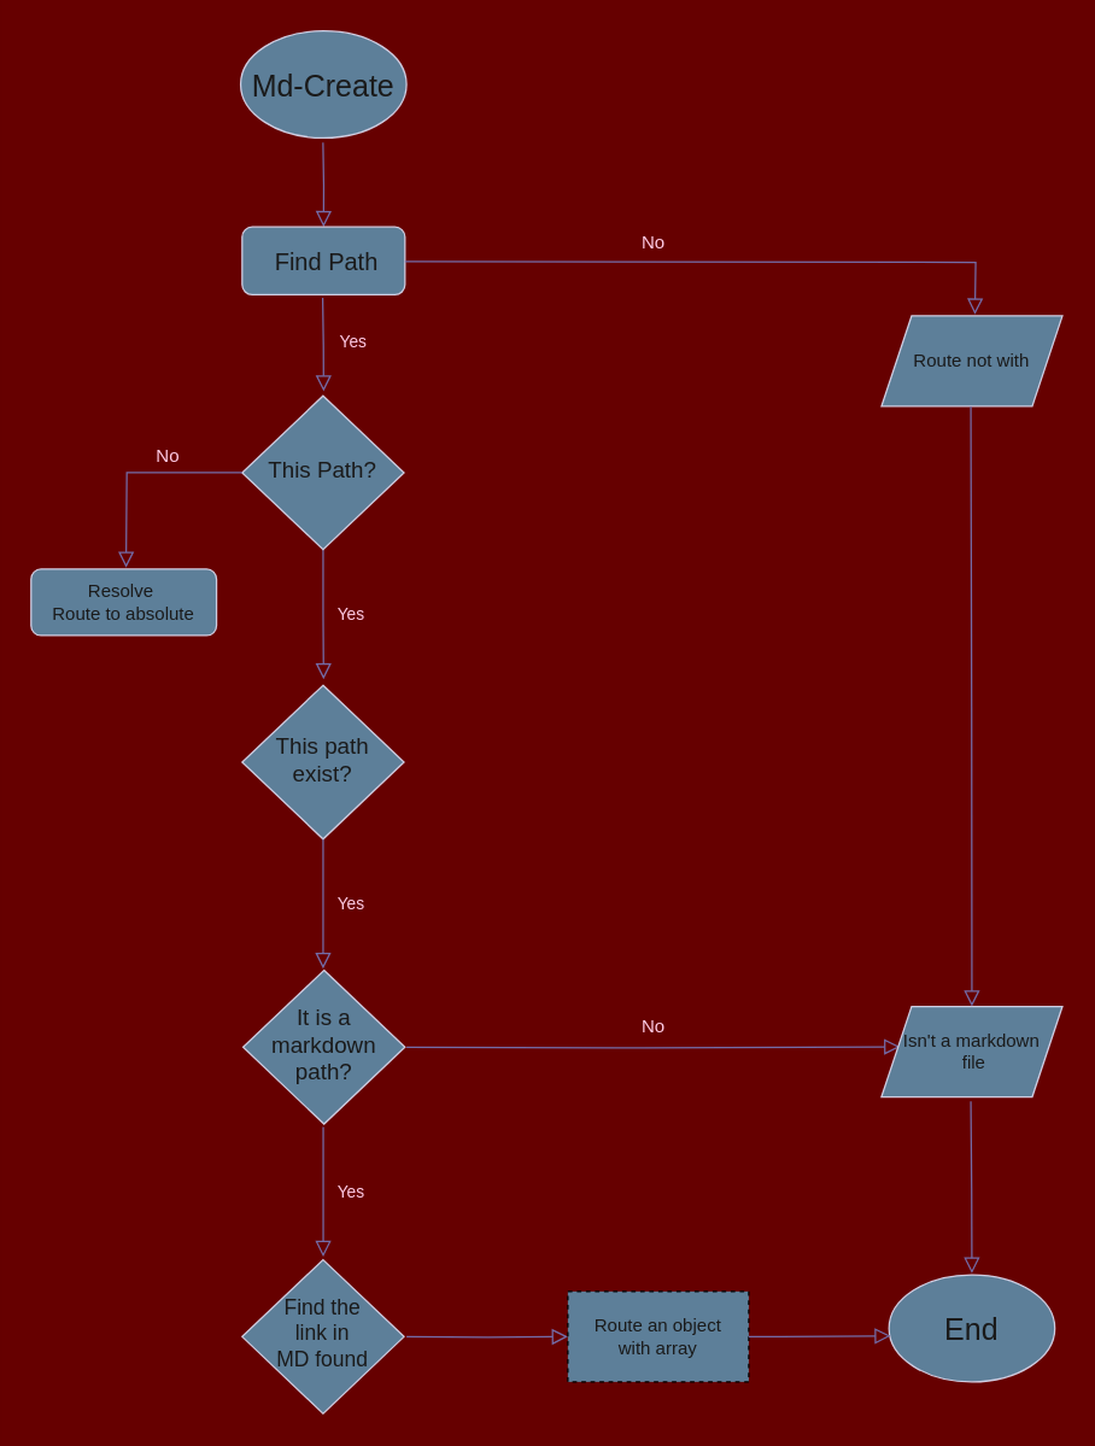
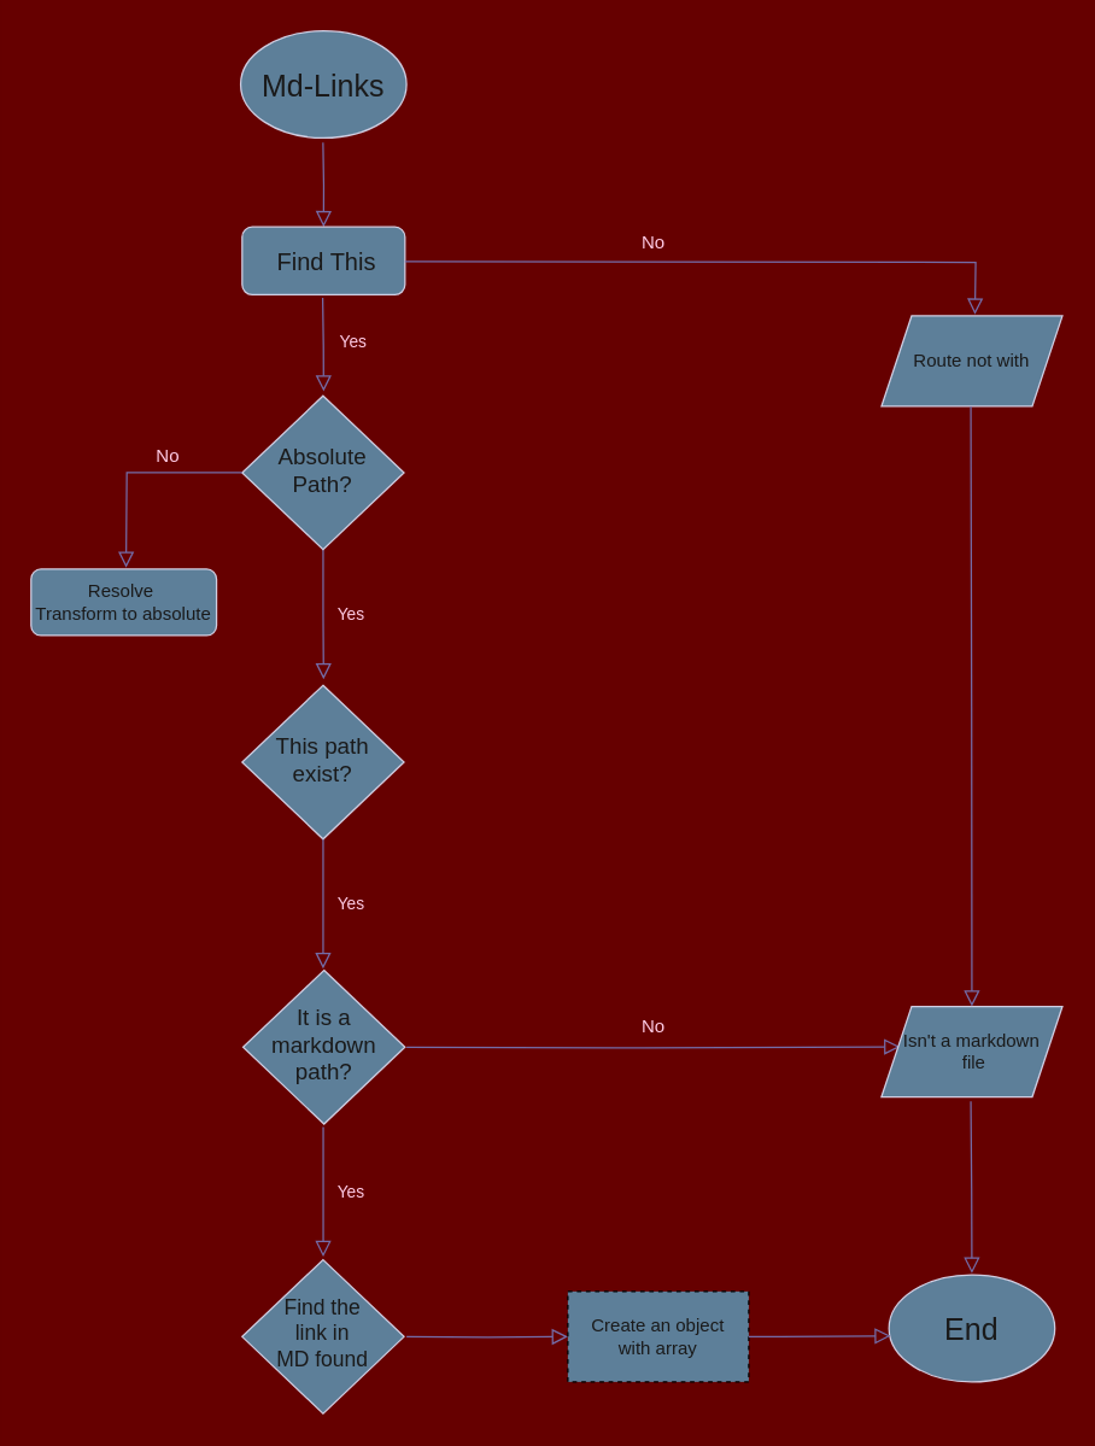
  <mxCell id="0" />
  <mxCell id="1" parent="0" />
  <mxCell id="2" value="" style="rounded=0;html=1;jettySize=auto;orthogonalLoop=1;fontSize=11;endArrow=block;endFill=0;endSize=8;strokeWidth=1;shadow=0;labelBackgroundColor=none;edgeStyle=orthogonalEdgeStyle;fontColor=default;strokeColor=#736CA8;entryX=0.5;entryY=0;entryDx=0;entryDy=0;" parent="1" target="6" edge="1"><mxGeometry relative="1" as="geometry"><mxPoint x="213.62" y="94" as="sourcePoint" /><mxPoint x="214" y="142" as="targetPoint" /></mxGeometry></mxCell>
  <mxCell id="3" value="&lt;font color=&quot;#ffcce6&quot;&gt;Yes&lt;/font&gt;" style="rounded=0;html=1;jettySize=auto;orthogonalLoop=1;fontSize=11;endArrow=block;endFill=0;endSize=8;strokeWidth=1;shadow=0;labelBackgroundColor=none;edgeStyle=orthogonalEdgeStyle;fontColor=default;strokeColor=#736CA8;" parent="1" source="4" edge="1"><mxGeometry x="0.01" y="18" relative="1" as="geometry"><mxPoint as="offset" /><mxPoint x="214" y="450" as="targetPoint" /></mxGeometry></mxCell>
- <mxCell id="4" value="This Path?" style="rhombus;whiteSpace=wrap;html=1;shadow=0;fontFamily=Helvetica;fontSize=15;align=center;strokeWidth=1;spacing=6;spacingTop=-4;labelBackgroundColor=none;fillColor=#5D7F99;strokeColor=#D0CEE2;fontColor=#1A1A1A;" parent="1" vertex="1"><mxGeometry x="159.99" y="262" width="107.37" height="102" as="geometry" /></mxCell>
- <mxCell id="5" value="&lt;font style=&quot;font-size: 20px;&quot;&gt;Md-Create&lt;/font&gt;" style="ellipse;whiteSpace=wrap;html=1;strokeColor=#D0CEE2;fontColor=#1A1A1A;fillColor=#5D7F99;" vertex="1" parent="1"><mxGeometry x="158.99" y="20" width="110" height="71" as="geometry" /></mxCell>
- <mxCell id="6" value="&amp;nbsp;Find Path" style="rounded=1;whiteSpace=wrap;html=1;strokeColor=#D0CEE2;fontColor=#1A1A1A;fillColor=#5D7F99;fontSize=16;" vertex="1" parent="1"><mxGeometry x="159.99" y="150" width="107.99" height="45" as="geometry" /></mxCell>
+ <mxCell id="4" value="Absolute Path?" style="rhombus;whiteSpace=wrap;html=1;shadow=0;fontFamily=Helvetica;fontSize=15;align=center;strokeWidth=1;spacing=6;spacingTop=-4;labelBackgroundColor=none;fillColor=#5D7F99;strokeColor=#D0CEE2;fontColor=#1A1A1A;" parent="1" vertex="1"><mxGeometry x="159.99" y="262" width="107.37" height="102" as="geometry" /></mxCell>
+ <mxCell id="5" value="&lt;font style=&quot;font-size: 20px;&quot;&gt;Md-Links&lt;/font&gt;" style="ellipse;whiteSpace=wrap;html=1;strokeColor=#D0CEE2;fontColor=#1A1A1A;fillColor=#5D7F99;" vertex="1" parent="1"><mxGeometry x="158.99" y="20" width="110" height="71" as="geometry" /></mxCell>
+ <mxCell id="6" value="&amp;nbsp;Find This" style="rounded=1;whiteSpace=wrap;html=1;strokeColor=#D0CEE2;fontColor=#1A1A1A;fillColor=#5D7F99;fontSize=16;" vertex="1" parent="1"><mxGeometry x="159.99" y="150" width="107.99" height="45" as="geometry" /></mxCell>
  <mxCell id="7" value="" style="rounded=0;html=1;jettySize=auto;orthogonalLoop=1;fontSize=11;endArrow=block;endFill=0;endSize=8;strokeWidth=1;shadow=0;labelBackgroundColor=none;edgeStyle=orthogonalEdgeStyle;fontColor=default;strokeColor=#736CA8;" edge="1" parent="1"><mxGeometry relative="1" as="geometry"><mxPoint x="213.42" y="197" as="sourcePoint" /><mxPoint x="214" y="259" as="targetPoint" /></mxGeometry></mxCell>
  <mxCell id="8" value="" style="rounded=0;html=1;jettySize=auto;orthogonalLoop=1;fontSize=11;endArrow=block;endFill=0;endSize=8;strokeWidth=1;shadow=0;labelBackgroundColor=none;edgeStyle=orthogonalEdgeStyle;fontColor=default;strokeColor=#736CA8;exitX=0;exitY=0.5;exitDx=0;exitDy=0;" edge="1" parent="1" source="4"><mxGeometry relative="1" as="geometry"><mxPoint x="268.99" y="313" as="sourcePoint" /><mxPoint x="83" y="376" as="targetPoint" /></mxGeometry></mxCell>
  <mxCell id="9" value="&lt;font color=&quot;#ffcce6&quot;&gt;No&lt;/font&gt;" style="text;strokeColor=none;align=center;fillColor=none;html=1;verticalAlign=middle;whiteSpace=wrap;rounded=0;fontColor=#1A1A1A;" vertex="1" parent="1"><mxGeometry x="91" y="291" width="40" height="21" as="geometry" /></mxCell>
- <mxCell id="10" value="Resolve&amp;nbsp;&lt;br&gt;Route to absolute" style="rounded=1;whiteSpace=wrap;html=1;strokeColor=#D0CEE2;fontColor=#1A1A1A;fillColor=#5D7F99;" vertex="1" parent="1"><mxGeometry x="20" y="377" width="123" height="44" as="geometry" /></mxCell>
+ <mxCell id="10" value="Resolve&amp;nbsp;&lt;br&gt;Transform to absolute" style="rounded=1;whiteSpace=wrap;html=1;strokeColor=#D0CEE2;fontColor=#1A1A1A;fillColor=#5D7F99;" vertex="1" parent="1"><mxGeometry x="20" y="377" width="123" height="44" as="geometry" /></mxCell>
  <mxCell id="11" value="This path exist?" style="rhombus;whiteSpace=wrap;html=1;shadow=0;fontFamily=Helvetica;fontSize=15;align=center;strokeWidth=1;spacing=6;spacingTop=-4;labelBackgroundColor=none;fillColor=#5D7F99;strokeColor=#D0CEE2;fontColor=#1A1A1A;" vertex="1" parent="1"><mxGeometry x="159.99" y="454" width="107.37" height="102" as="geometry" /></mxCell>
  <mxCell id="12" value="&lt;font color=&quot;#ffcce6&quot;&gt;Yes&lt;/font&gt;" style="rounded=0;html=1;jettySize=auto;orthogonalLoop=1;fontSize=11;endArrow=block;endFill=0;endSize=8;strokeWidth=1;shadow=0;labelBackgroundColor=none;edgeStyle=orthogonalEdgeStyle;fontColor=default;strokeColor=#736CA8;" edge="1" parent="1"><mxGeometry x="0.01" y="18" relative="1" as="geometry"><mxPoint as="offset" /><mxPoint x="213.7" y="556" as="sourcePoint" /><mxPoint x="213.7" y="642" as="targetPoint" /></mxGeometry></mxCell>
  <mxCell id="13" value="It is a markdown path?" style="rhombus;whiteSpace=wrap;html=1;shadow=0;fontFamily=Helvetica;fontSize=15;align=center;strokeWidth=1;spacing=6;spacingTop=-4;labelBackgroundColor=none;fillColor=#5D7F99;strokeColor=#D0CEE2;fontColor=#1A1A1A;" vertex="1" parent="1"><mxGeometry x="160.61" y="643" width="107.37" height="102" as="geometry" /></mxCell>
  <mxCell id="14" value="&lt;font color=&quot;#ffcce6&quot;&gt;Yes&lt;/font&gt;" style="rounded=0;html=1;jettySize=auto;orthogonalLoop=1;fontSize=11;endArrow=block;endFill=0;endSize=8;strokeWidth=1;shadow=0;labelBackgroundColor=none;edgeStyle=orthogonalEdgeStyle;fontColor=default;strokeColor=#736CA8;" edge="1" parent="1"><mxGeometry x="0.01" y="18" relative="1" as="geometry"><mxPoint as="offset" /><mxPoint x="213.77" y="747" as="sourcePoint" /><mxPoint x="213.77" y="833" as="targetPoint" /></mxGeometry></mxCell>
  <mxCell id="15" value="Find the &lt;br style=&quot;font-size: 14px;&quot;&gt;link in &lt;br style=&quot;font-size: 14px;&quot;&gt;MD found" style="rhombus;whiteSpace=wrap;html=1;shadow=0;fontFamily=Helvetica;fontSize=14;align=center;strokeWidth=1;spacing=6;spacingTop=-4;labelBackgroundColor=none;fillColor=#5D7F99;strokeColor=#D0CEE2;fontColor=#1A1A1A;" vertex="1" parent="1"><mxGeometry x="159.99" y="835" width="107.37" height="102" as="geometry" /></mxCell>
  <mxCell id="16" value="" style="rounded=0;html=1;jettySize=auto;orthogonalLoop=1;fontSize=11;endArrow=block;endFill=0;endSize=8;strokeWidth=1;shadow=0;labelBackgroundColor=none;edgeStyle=orthogonalEdgeStyle;fontColor=default;strokeColor=#736CA8;entryX=0;entryY=0.5;entryDx=0;entryDy=0;" edge="1" parent="1" target="17"><mxGeometry x="-0.386" y="24" relative="1" as="geometry"><mxPoint as="offset" /><mxPoint x="268.99" y="886" as="sourcePoint" /><mxPoint x="333" y="886" as="targetPoint" /><Array as="points" /></mxGeometry></mxCell>
- <mxCell id="17" value="Route an object &lt;br&gt;with array" style="rounded=0;whiteSpace=wrap;html=1;strokeColor=#000000;fontColor=#1A1A1A;fillColor=#5D7F99;labelBorderColor=none;dashed=1;" vertex="1" parent="1"><mxGeometry x="376" y="856" width="120" height="60" as="geometry" /></mxCell>
+ <mxCell id="17" value="Create an object &lt;br&gt;with array" style="rounded=0;whiteSpace=wrap;html=1;strokeColor=#000000;fontColor=#1A1A1A;fillColor=#5D7F99;labelBorderColor=none;dashed=1;" vertex="1" parent="1"><mxGeometry x="376" y="856" width="120" height="60" as="geometry" /></mxCell>
  <mxCell id="18" value="&lt;font color=&quot;#ffcce6&quot; style=&quot;font-size: 11px;&quot;&gt;Yes&lt;/font&gt;" style="text;strokeColor=none;align=center;fillColor=none;html=1;verticalAlign=middle;whiteSpace=wrap;rounded=0;fontColor=#1A1A1A;fontSize=11;" vertex="1" parent="1"><mxGeometry x="214" y="215" width="40" height="21" as="geometry" /></mxCell>
  <mxCell id="19" value="" style="rounded=0;html=1;jettySize=auto;orthogonalLoop=1;fontSize=11;endArrow=block;endFill=0;endSize=8;strokeWidth=1;shadow=0;labelBackgroundColor=none;edgeStyle=orthogonalEdgeStyle;fontColor=default;strokeColor=#736CA8;" edge="1" parent="1"><mxGeometry relative="1" as="geometry"><mxPoint x="267.98" y="173" as="sourcePoint" /><mxPoint x="646" y="208" as="targetPoint" /></mxGeometry></mxCell>
  <mxCell id="20" value="Route not with" style="shape=parallelogram;perimeter=parallelogramPerimeter;whiteSpace=wrap;html=1;fixedSize=1;strokeColor=#D0CEE2;fontColor=#1A1A1A;fillColor=#5D7F99;" vertex="1" parent="1"><mxGeometry x="584" y="209" width="120" height="60" as="geometry" /></mxCell>
  <mxCell id="21" value="" style="rounded=0;html=1;jettySize=auto;orthogonalLoop=1;fontSize=11;endArrow=block;endFill=0;endSize=8;strokeWidth=1;shadow=0;labelBackgroundColor=none;edgeStyle=orthogonalEdgeStyle;fontColor=default;strokeColor=#736CA8;entryX=0.103;entryY=0.446;entryDx=0;entryDy=0;entryPerimeter=0;" edge="1" parent="1" target="22"><mxGeometry relative="1" as="geometry"><mxPoint x="268.99" y="694" as="sourcePoint" /><mxPoint x="564" y="714" as="targetPoint" /></mxGeometry></mxCell>
  <mxCell id="22" value="Isn't a markdown&lt;br&gt;&amp;nbsp;file" style="shape=parallelogram;perimeter=parallelogramPerimeter;whiteSpace=wrap;html=1;fixedSize=1;strokeColor=#D0CEE2;fontColor=#1A1A1A;fillColor=#5D7F99;" vertex="1" parent="1"><mxGeometry x="584" y="667" width="120" height="60" as="geometry" /></mxCell>
  <mxCell id="23" value="&lt;span style=&quot;font-size: 20px;&quot;&gt;End&lt;/span&gt;" style="ellipse;whiteSpace=wrap;html=1;strokeColor=#D0CEE2;fontColor=#1A1A1A;fillColor=#5D7F99;" vertex="1" parent="1"><mxGeometry x="589" y="845" width="110" height="71" as="geometry" /></mxCell>
  <mxCell id="24" value="" style="rounded=0;html=1;jettySize=auto;orthogonalLoop=1;fontSize=11;endArrow=block;endFill=0;endSize=8;strokeWidth=1;shadow=0;labelBackgroundColor=none;edgeStyle=orthogonalEdgeStyle;fontColor=default;strokeColor=#736CA8;entryX=0.5;entryY=0;entryDx=0;entryDy=0;" edge="1" parent="1" target="22"><mxGeometry relative="1" as="geometry"><mxPoint x="643.29" y="269" as="sourcePoint" /><mxPoint x="643.67" y="325" as="targetPoint" /></mxGeometry></mxCell>
  <mxCell id="25" value="" style="rounded=0;html=1;jettySize=auto;orthogonalLoop=1;fontSize=11;endArrow=block;endFill=0;endSize=8;strokeWidth=1;shadow=0;labelBackgroundColor=none;edgeStyle=orthogonalEdgeStyle;fontColor=default;strokeColor=#736CA8;" edge="1" parent="1"><mxGeometry relative="1" as="geometry"><mxPoint x="643.29" y="730" as="sourcePoint" /><mxPoint x="644" y="844" as="targetPoint" /></mxGeometry></mxCell>
  <mxCell id="26" value="" style="rounded=0;html=1;jettySize=auto;orthogonalLoop=1;fontSize=11;endArrow=block;endFill=0;endSize=8;strokeWidth=1;shadow=0;labelBackgroundColor=none;edgeStyle=orthogonalEdgeStyle;fontColor=default;strokeColor=#736CA8;entryX=0.01;entryY=0.598;entryDx=0;entryDy=0;entryPerimeter=0;" edge="1" parent="1"><mxGeometry x="-0.386" y="24" relative="1" as="geometry"><mxPoint as="offset" /><mxPoint x="496" y="886" as="sourcePoint" /><mxPoint x="590.1" y="885.528" as="targetPoint" /><Array as="points"><mxPoint x="517" y="886.07" /></Array></mxGeometry></mxCell>
  <mxCell id="27" value="&lt;font color=&quot;#ffcce6&quot;&gt;No&lt;/font&gt;" style="text;strokeColor=none;align=center;fillColor=none;html=1;verticalAlign=middle;whiteSpace=wrap;rounded=0;fontColor=#1A1A1A;" vertex="1" parent="1"><mxGeometry x="413" y="150" width="40" height="21" as="geometry" /></mxCell>
  <mxCell id="28" value="&lt;font color=&quot;#ffcce6&quot;&gt;No&lt;/font&gt;" style="text;strokeColor=none;align=center;fillColor=none;html=1;verticalAlign=middle;whiteSpace=wrap;rounded=0;fontColor=#1A1A1A;" vertex="1" parent="1"><mxGeometry x="413" y="670" width="40" height="21" as="geometry" /></mxCell>
